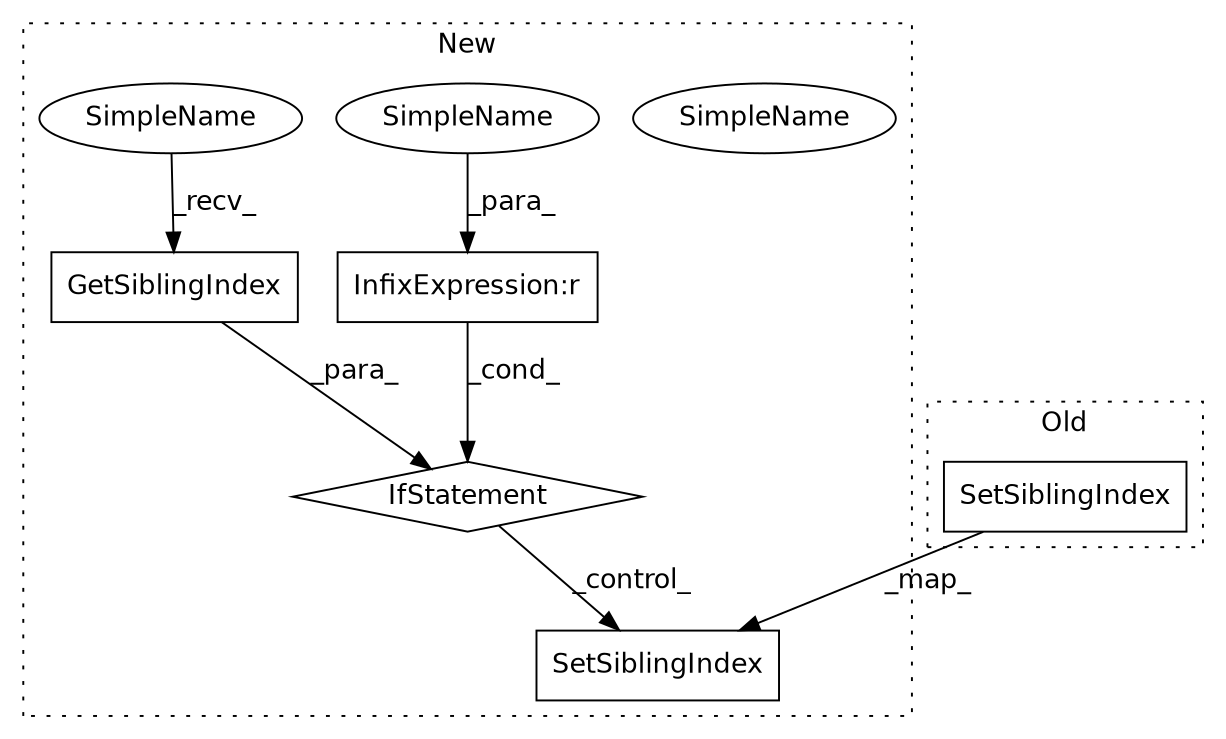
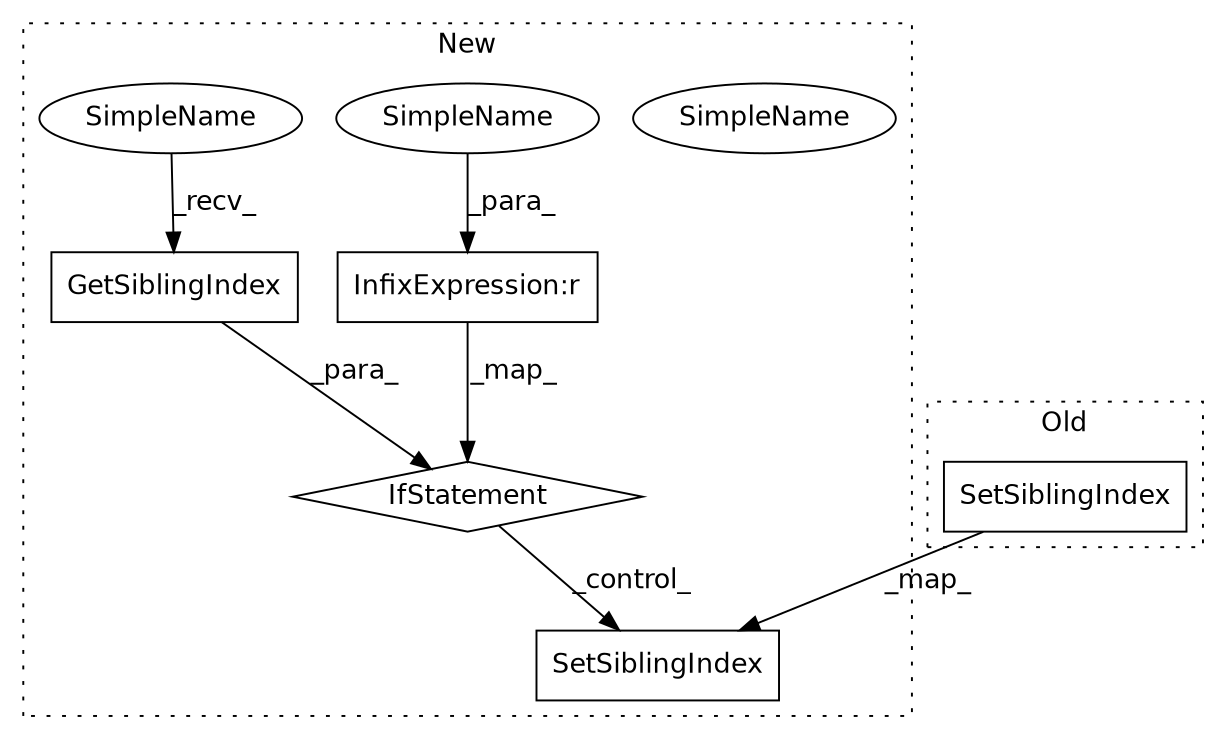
  digraph {
    fontname="DejaVu Sans"
    node [a=32 fontname="DejaVu Sans" l="16,1" s=7982 shape=box]
    edge [fontname="DejaVu Sans"]
    n1 [label=SetSiblingIndex s="8008,8029"]
    n2 [a=27 l=4 label="InfixExpression:r" s=7978]
    n3 [a=42 l=5 label=SimpleName shape=ellipse]
    n4 [a=25 l="4,19" label=IfStatement s="7955,7987" shape=diamond]
    n5 [l=17 label=GetSiblingIndex s=7961]
    n6 [a=42 l=5 label=SimpleName shape=ellipse]
    n7 [a=42 l=1 label=SimpleName s=7959 shape=ellipse]
    n8 [label=SetSiblingIndex s="7957,7978"]
    subgraph cluster_1 {
      label=New
      style=dotted
      n1
      n2
      n3
      n4
      n5
      n6
      n7
    }
    subgraph cluster_2 {
      label=Old
      style=dotted
      n8
    }
-   n2 -> n4 [label=_cond_]
+   n2 -> n4 [label=_map_]
    n4 -> n1 [label=_control_]
    n5 -> n4 [label=_para_]
    n6 -> n2 [label=_para_]
    n7 -> n5 [label=_recv_]
    n8 -> n1 [label=_map_]
  }
